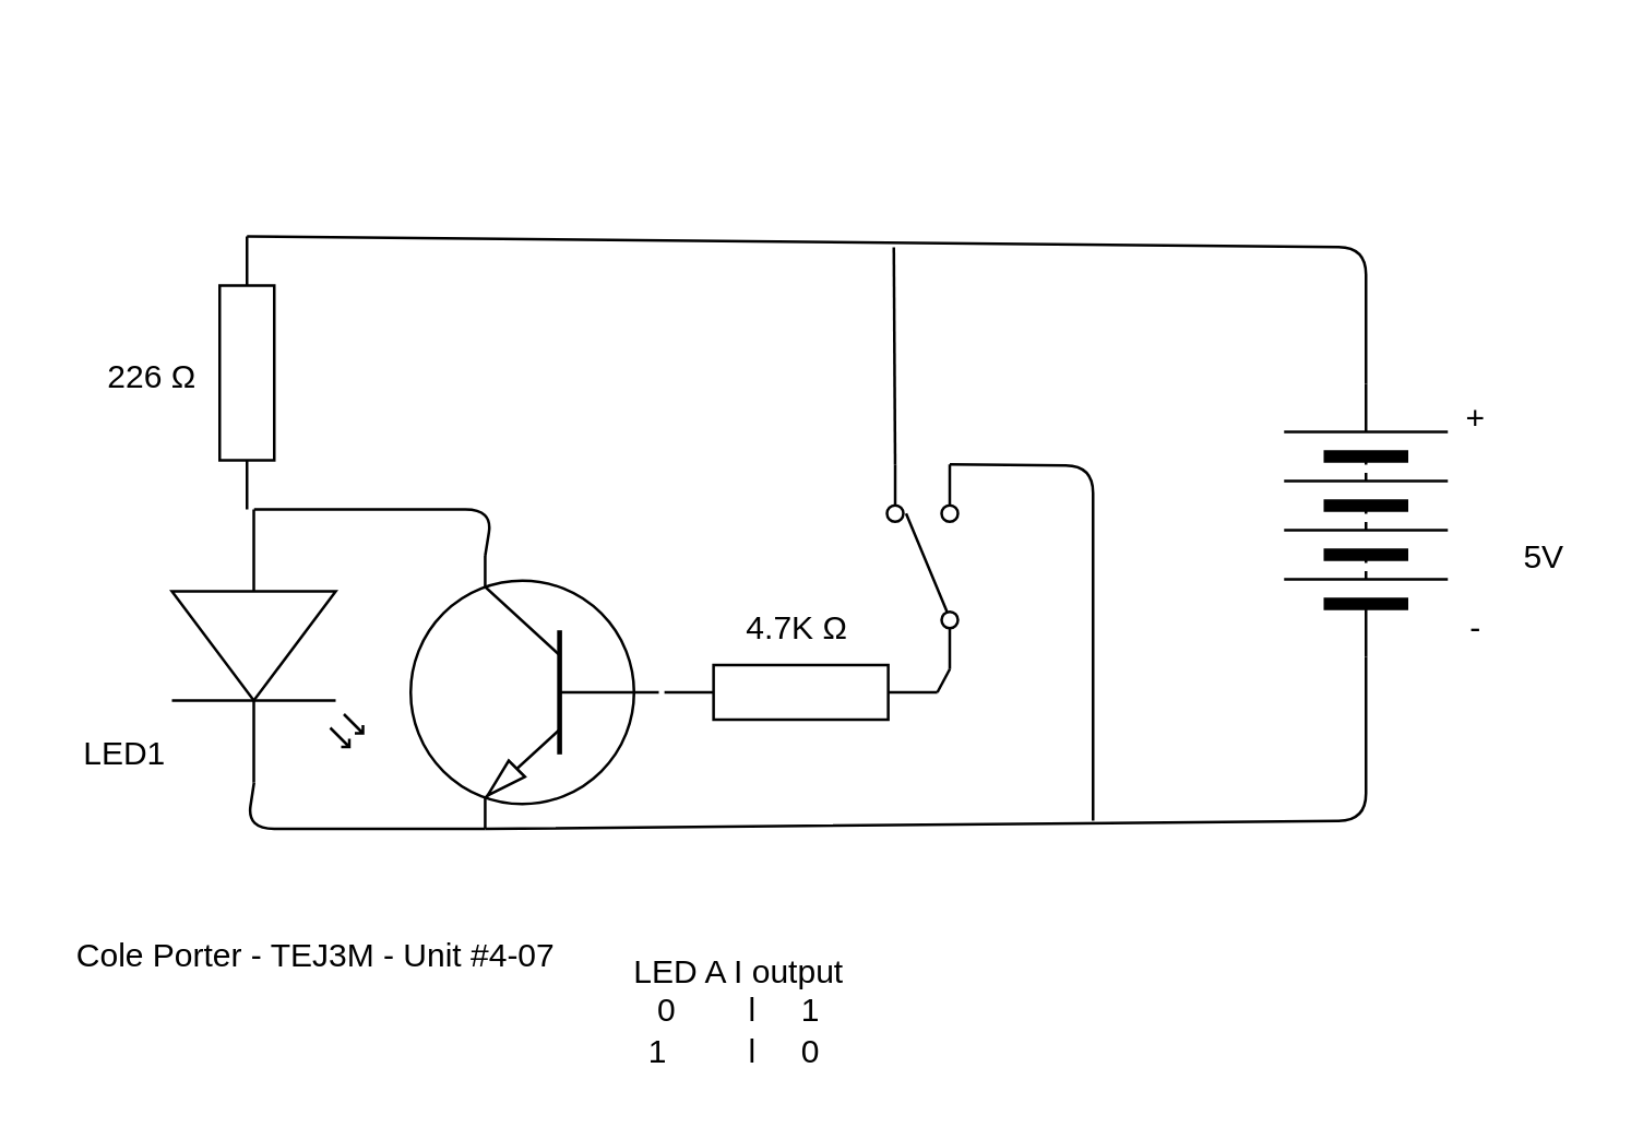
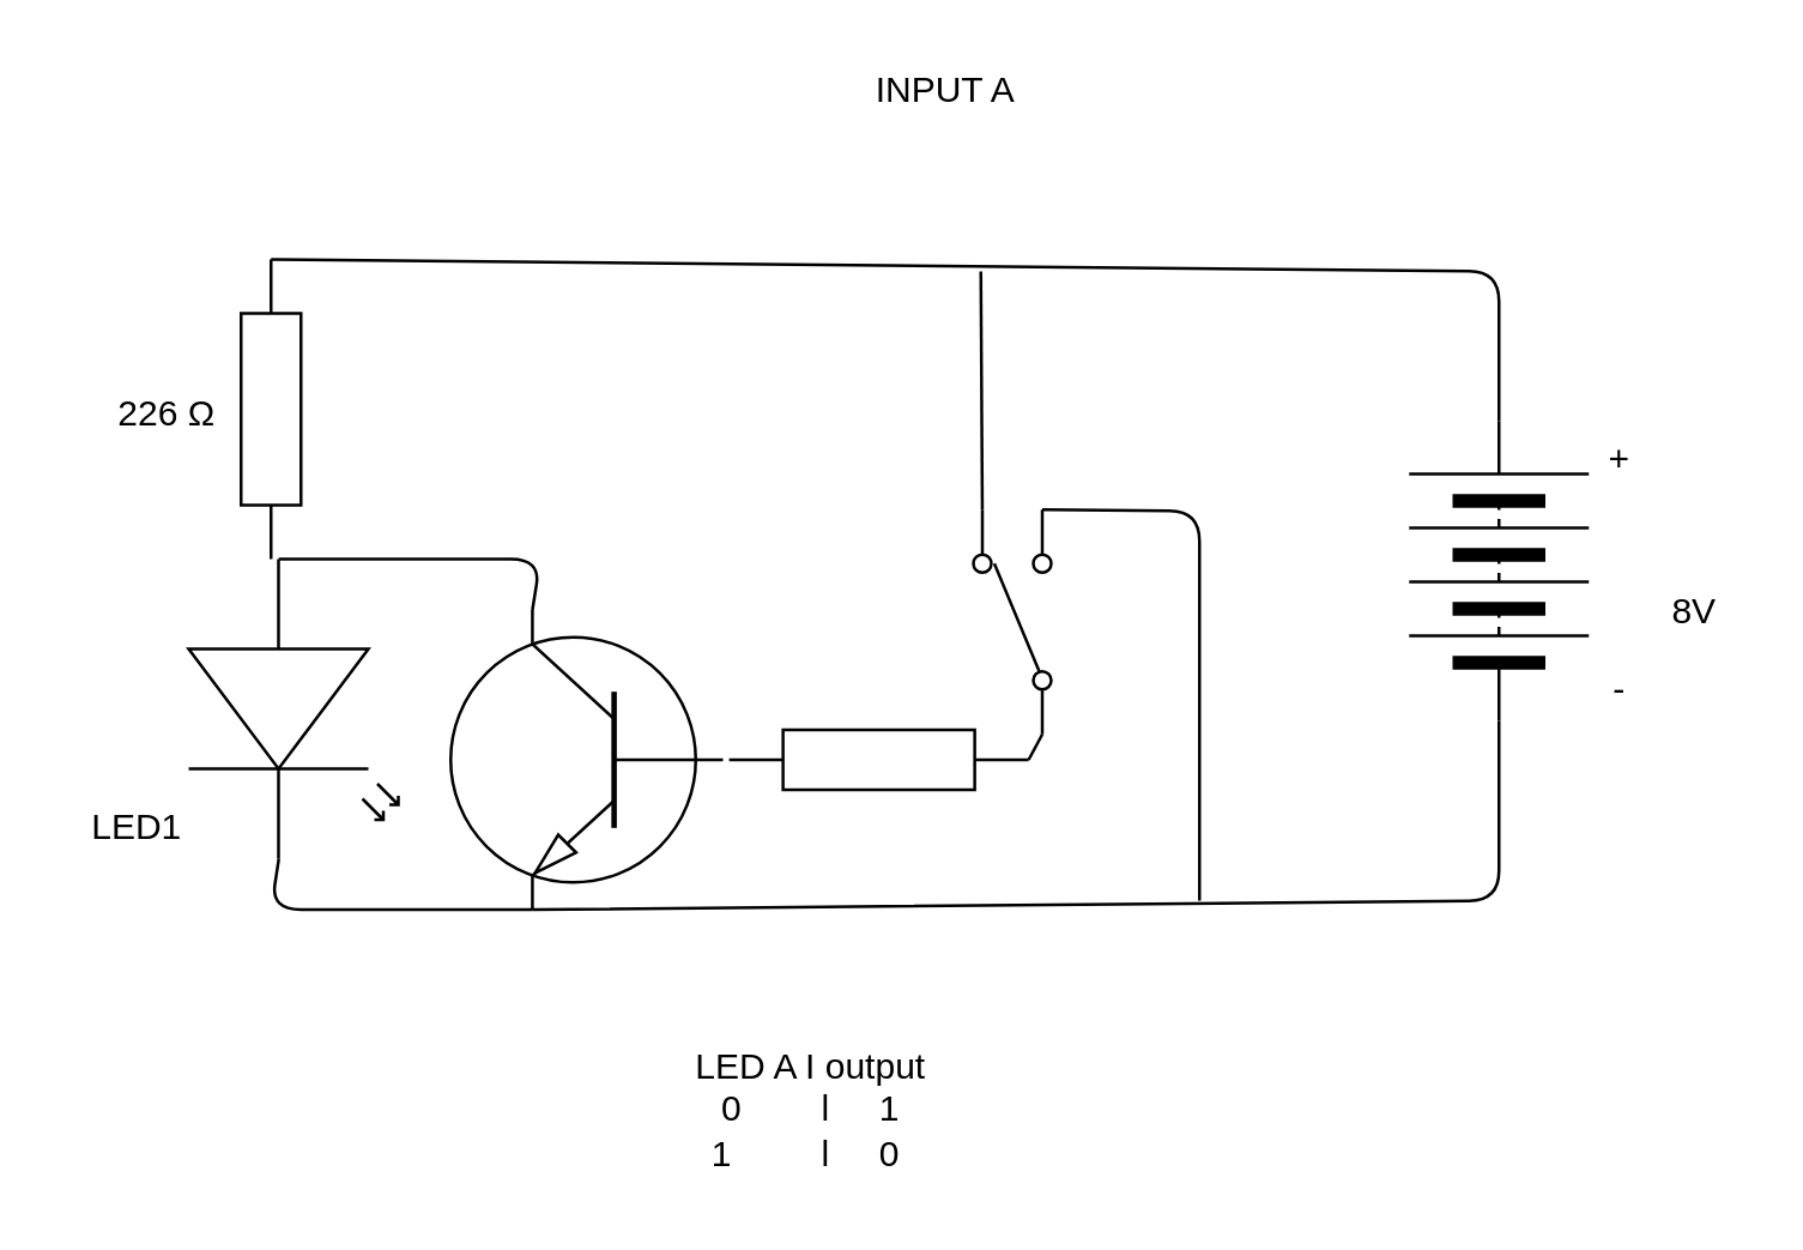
  <mxCell id="0" />
  <mxCell id="1" parent="0" />
  <mxCell id="2" style="edgeStyle=none;html=1;exitX=0;exitY=0.5;exitDx=0;exitDy=0;entryX=0.7;entryY=1;entryDx=0;entryDy=0;entryPerimeter=0;endArrow=none;endFill=0;" edge="1" parent="1" source="3" target="15"><mxGeometry relative="1" as="geometry"><Array as="points"><mxPoint x="500" y="300" /></Array></mxGeometry></mxCell>
  <mxCell id="3" value="" style="pointerEvents=1;verticalLabelPosition=bottom;shadow=0;dashed=0;align=center;html=1;verticalAlign=top;shape=mxgraph.electrical.miscellaneous.batteryStack;flipH=0;flipV=0;rotation=-90;" parent="1" vertex="1"><mxGeometry x="450" y="160" width="100" height="60" as="geometry" /></mxCell>
  <mxCell id="4" style="edgeStyle=none;html=1;exitX=1;exitY=0.57;exitDx=0;exitDy=0;exitPerimeter=0;entryX=0.7;entryY=1;entryDx=0;entryDy=0;entryPerimeter=0;endArrow=none;endFill=0;" edge="1" parent="1" source="5" target="15"><mxGeometry relative="1" as="geometry"><Array as="points"><mxPoint x="90" y="303" /></Array></mxGeometry></mxCell>
  <mxCell id="5" value="" style="verticalLabelPosition=bottom;shadow=0;dashed=0;align=center;html=1;verticalAlign=top;shape=mxgraph.electrical.opto_electronics.led_2;pointerEvents=1;direction=south;" parent="1" vertex="1"><mxGeometry x="62.5" y="186" width="70" height="100" as="geometry" /></mxCell>
  <mxCell id="6" style="edgeStyle=none;html=1;exitX=1;exitY=0.115;exitDx=0;exitDy=0;exitPerimeter=0;endArrow=none;endFill=0;" edge="1" parent="1" source="8"><mxGeometry relative="1" as="geometry"><mxPoint x="327" y="90" as="targetPoint" /></mxGeometry></mxCell>
  <mxCell id="7" style="edgeStyle=none;html=1;exitX=1;exitY=0.885;exitDx=0;exitDy=0;exitPerimeter=0;endArrow=none;endFill=0;" edge="1" parent="1" source="8"><mxGeometry relative="1" as="geometry"><mxPoint x="400" y="300" as="targetPoint" /><Array as="points"><mxPoint x="400" y="170" /></Array></mxGeometry></mxCell>
  <mxCell id="8" value="" style="pointerEvents=1;verticalLabelPosition=bottom;shadow=0;dashed=0;align=center;html=1;verticalAlign=top;shape=mxgraph.electrical.electro-mechanical.2-way_switch;rotation=90;flipH=1;flipV=1;" parent="1" vertex="1"><mxGeometry x="300" y="194" width="75" height="26" as="geometry" /></mxCell>
  <mxCell id="9" value="+" style="text;html=1;align=center;verticalAlign=middle;resizable=0;points=[];autosize=1;strokeColor=none;fillColor=none;" parent="1" vertex="1"><mxGeometry x="530" y="143" width="20" height="20" as="geometry" /></mxCell>
  <mxCell id="10" value="-" style="text;html=1;align=center;verticalAlign=middle;resizable=0;points=[];autosize=1;strokeColor=none;fillColor=none;" parent="1" vertex="1"><mxGeometry x="530" y="220" width="20" height="20" as="geometry" /></mxCell>
  <mxCell id="11" value="LED1&lt;br&gt;" style="text;html=1;align=center;verticalAlign=middle;resizable=0;points=[];autosize=1;strokeColor=none;fillColor=none;" parent="1" vertex="1"><mxGeometry x="20" y="266" width="50" height="20" as="geometry" /></mxCell>
- <mxCell id="12" value="5V" style="text;html=1;align=center;verticalAlign=middle;resizable=0;points=[];autosize=1;strokeColor=none;fillColor=none;" parent="1" vertex="1"><mxGeometry x="550" y="194" width="30" height="20" as="geometry" /></mxCell>
- <mxCell id="13" value="Cole Porter - TEJ3M - Unit #4-07" style="text;html=1;align=center;verticalAlign=middle;resizable=0;points=[];autosize=1;strokeColor=none;fillColor=none;" parent="1" vertex="1"><mxGeometry x="20" y="340" width="190" height="20" as="geometry" /></mxCell>
+ <mxCell id="12" value="8V" style="text;html=1;align=center;verticalAlign=middle;resizable=0;points=[];autosize=1;strokeColor=none;fillColor=none;" parent="1" vertex="1"><mxGeometry x="550" y="194" width="30" height="20" as="geometry" /></mxCell>
  <mxCell id="14" style="edgeStyle=none;html=1;exitX=0.7;exitY=0;exitDx=0;exitDy=0;exitPerimeter=0;entryX=0;entryY=0.57;entryDx=0;entryDy=0;entryPerimeter=0;endArrow=none;endFill=0;" edge="1" parent="1" source="15" target="5"><mxGeometry relative="1" as="geometry"><Array as="points"><mxPoint x="180" y="186" /></Array></mxGeometry></mxCell>
  <mxCell id="15" value="" style="verticalLabelPosition=bottom;shadow=0;dashed=0;align=center;html=1;verticalAlign=top;shape=mxgraph.electrical.transistors.npn_transistor_1;flipH=1;" parent="1" vertex="1"><mxGeometry x="147.95" y="203" width="95" height="100" as="geometry" /></mxCell>
  <mxCell id="16" style="edgeStyle=none;html=1;exitX=1;exitY=0.5;exitDx=0;exitDy=0;exitPerimeter=0;entryX=0;entryY=0.885;entryDx=0;entryDy=0;entryPerimeter=0;endArrow=none;endFill=0;" edge="1" parent="1" source="17" target="8"><mxGeometry relative="1" as="geometry" /></mxCell>
  <mxCell id="17" value="" style="pointerEvents=1;verticalLabelPosition=bottom;shadow=0;dashed=0;align=center;html=1;verticalAlign=top;shape=mxgraph.electrical.resistors.resistor_1;" parent="1" vertex="1"><mxGeometry x="242.95" y="243" width="100" height="20" as="geometry" /></mxCell>
- <mxCell id="18" value="4.7K&amp;nbsp;Ω&amp;nbsp;" style="text;html=1;align=center;verticalAlign=middle;resizable=0;points=[];autosize=1;strokeColor=none;fillColor=none;" parent="1" vertex="1"><mxGeometry x="262.95" y="220" width="60" height="20" as="geometry" /></mxCell>
+ <mxCell id="19" value="INPUT A" style="text;html=1;align=center;verticalAlign=middle;resizable=0;points=[];autosize=1;strokeColor=none;fillColor=none;" parent="1" vertex="1"><mxGeometry x="285" y="20" width="60" height="20" as="geometry" /></mxCell>
  <mxCell id="20" style="edgeStyle=none;html=1;exitX=0;exitY=0.5;exitDx=0;exitDy=0;exitPerimeter=0;endArrow=none;endFill=0;" edge="1" parent="1" source="21"><mxGeometry relative="1" as="geometry"><mxPoint x="500" y="140" as="targetPoint" /><Array as="points"><mxPoint x="500" y="90" /></Array></mxGeometry></mxCell>
  <mxCell id="21" value="" style="pointerEvents=1;verticalLabelPosition=bottom;shadow=0;dashed=0;align=center;html=1;verticalAlign=top;shape=mxgraph.electrical.resistors.resistor_1;direction=south;" vertex="1" parent="1"><mxGeometry x="80" y="86" width="20" height="100" as="geometry" /></mxCell>
  <mxCell id="22" value="226&amp;nbsp;&lt;span&gt;Ω&lt;br&gt;&lt;br&gt;&lt;/span&gt;" style="text;html=1;align=center;verticalAlign=middle;resizable=0;points=[];autosize=1;strokeColor=none;fillColor=none;" vertex="1" parent="1"><mxGeometry x="30" y="130" width="50" height="30" as="geometry" /></mxCell>
  <mxCell id="23" value="LED A I output&lt;br&gt;0&amp;nbsp; &amp;nbsp; &amp;nbsp; &amp;nbsp; l&amp;nbsp; &amp;nbsp; &amp;nbsp;1&lt;br&gt;1&amp;nbsp; &amp;nbsp; &amp;nbsp; &amp;nbsp; &amp;nbsp;l&amp;nbsp; &amp;nbsp; &amp;nbsp;0&amp;nbsp;" style="text;html=1;align=center;verticalAlign=middle;resizable=0;points=[];autosize=1;strokeColor=none;fillColor=none;" vertex="1" parent="1"><mxGeometry x="220" y="345" width="100" height="50" as="geometry" /></mxCell>
